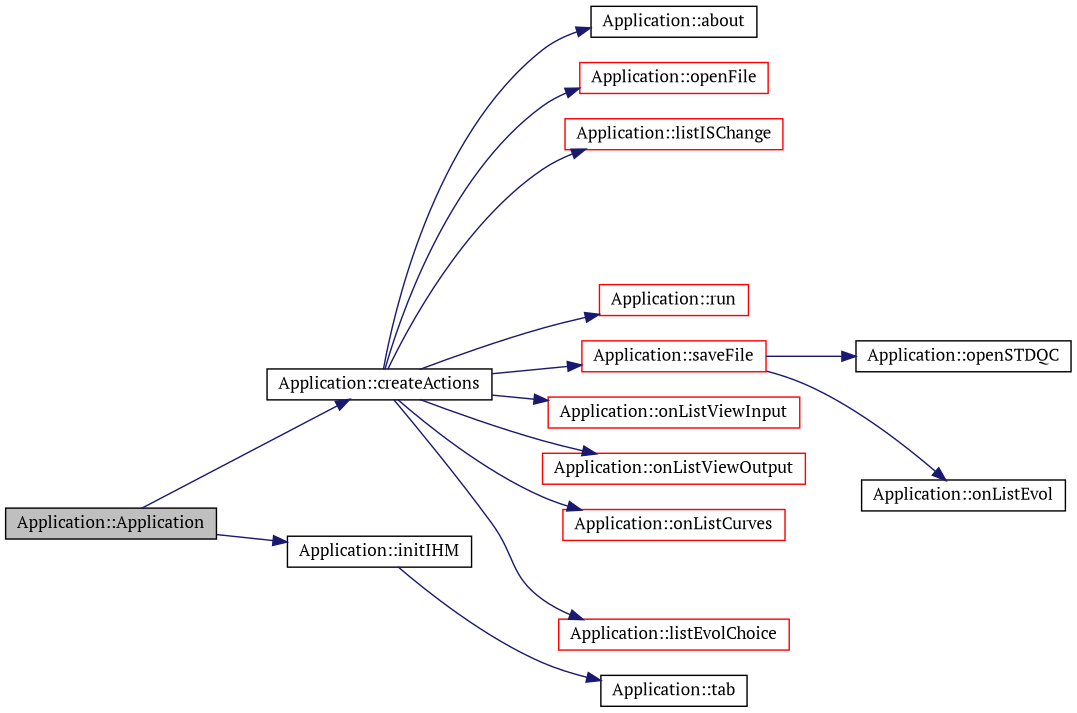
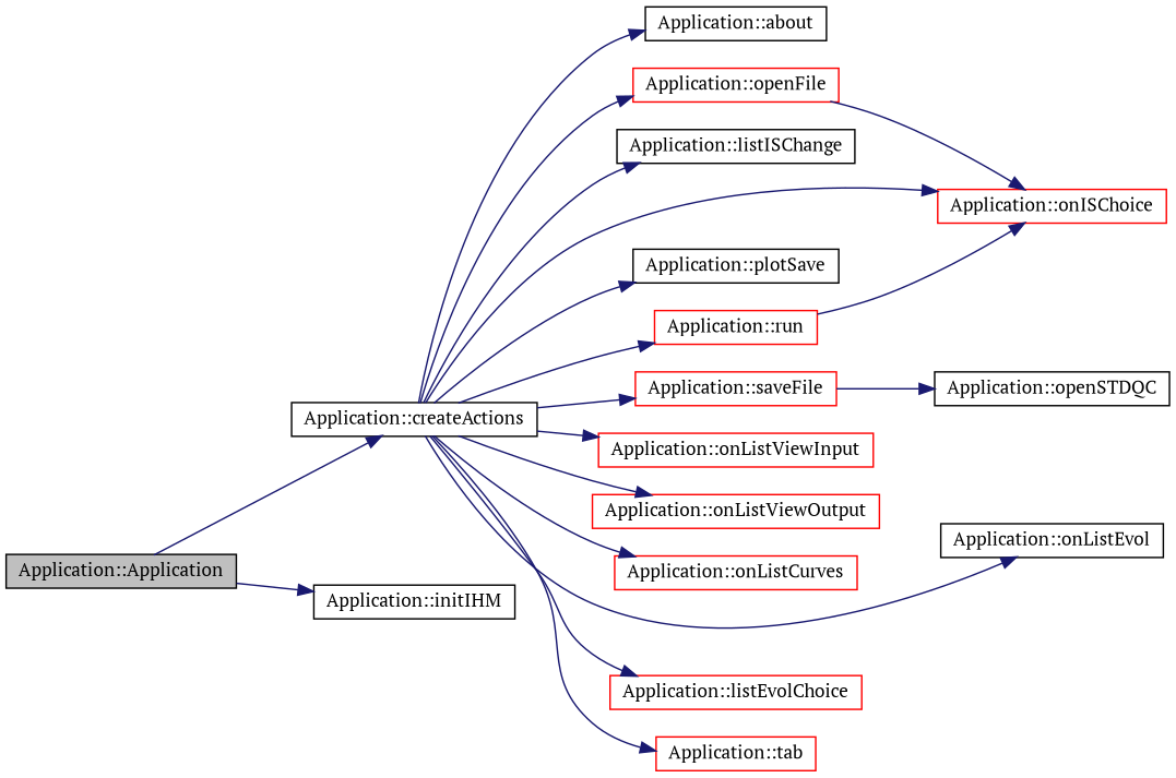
  digraph {
    fontname="PT Serif"
    rankdir=LR
    node [color=black fillcolor=white fontname="PT Serif" fontsize=12 shape=record style=filled]
    edge [color=midnightblue fontname="PT Serif" fontsize=12 labelfontname=Helvetica labelfontsize=12 style=solid]
    n1 [fillcolor=grey75 fontcolor=black height=0.2 label="Application::Application" width=0.4]
    n2 [height=0.2 label="Application::createActions" width=0.4]
    n3 [height=0.2 label="Application::initIHM" width=0.4]
    n4 [height=0.2 label="Application::about" width=0.4]
    n5 [color=red height=0.2 label="Application::openFile" width=0.4]
-   n6 [color=red height=0.2 label="Application::listISChange" width=0.4]
+   n6 [height=0.2 label="Application::listISChange" width=0.4]
+   n7 [color=red height=0.2 label="Application::onISChoice" width=0.4]
+   n8 [height=0.2 label="Application::plotSave" width=0.4]
    n9 [color=red height=0.2 label="Application::saveFile" width=0.4]
    n10 [color=red height=0.2 label="Application::run" width=0.4]
    n11 [color=red height=0.2 label="Application::onListViewInput" width=0.4]
    n12 [color=red height=0.2 label="Application::onListViewOutput" width=0.4]
    n13 [color=red height=0.2 label="Application::onListCurves" width=0.4]
    n14 [height=0.2 label="Application::onListEvol" width=0.4]
    n15 [color=red height=0.2 label="Application::listEvolChoice" width=0.4]
-   n16 [height=0.2 label="Application::tab" width=0.4]
+   n16 [color=red height=0.2 label="Application::tab" width=0.4]
    n17 [height=0.2 label="Application::openSTDQC" width=0.4]
    n1 -> n2
    n1 -> n3
    n2 -> n4
    n2 -> n5
    n2 -> n6
+   n2 -> n7
+   n2 -> n8
    n2 -> n9
    n2 -> n10
    n2 -> n11
    n2 -> n12
    n2 -> n13
-   n9 -> n14
+   n2 -> n14
    n2 -> n15
-   n3 -> n16
+   n2 -> n16
+   n5 -> n7
    n9 -> n17
+   n10 -> n7
  }
